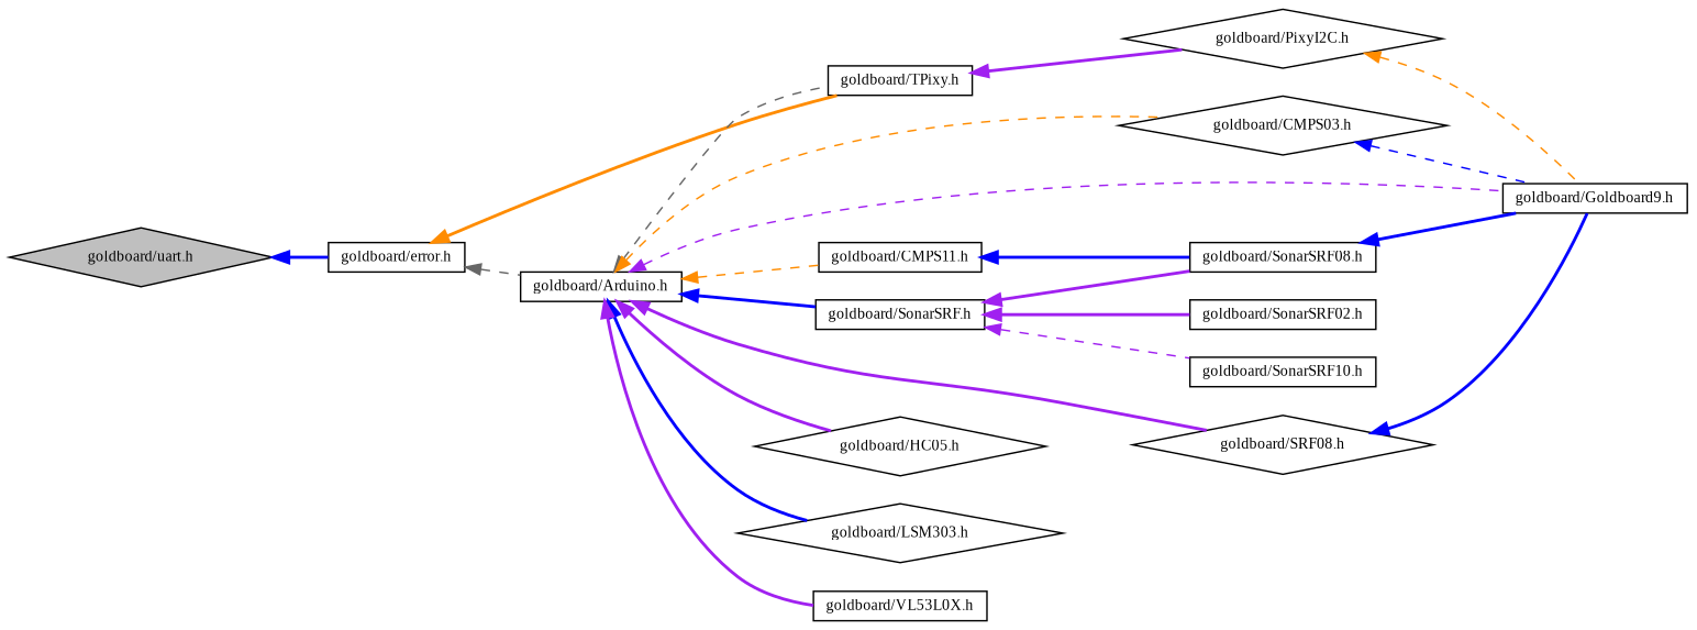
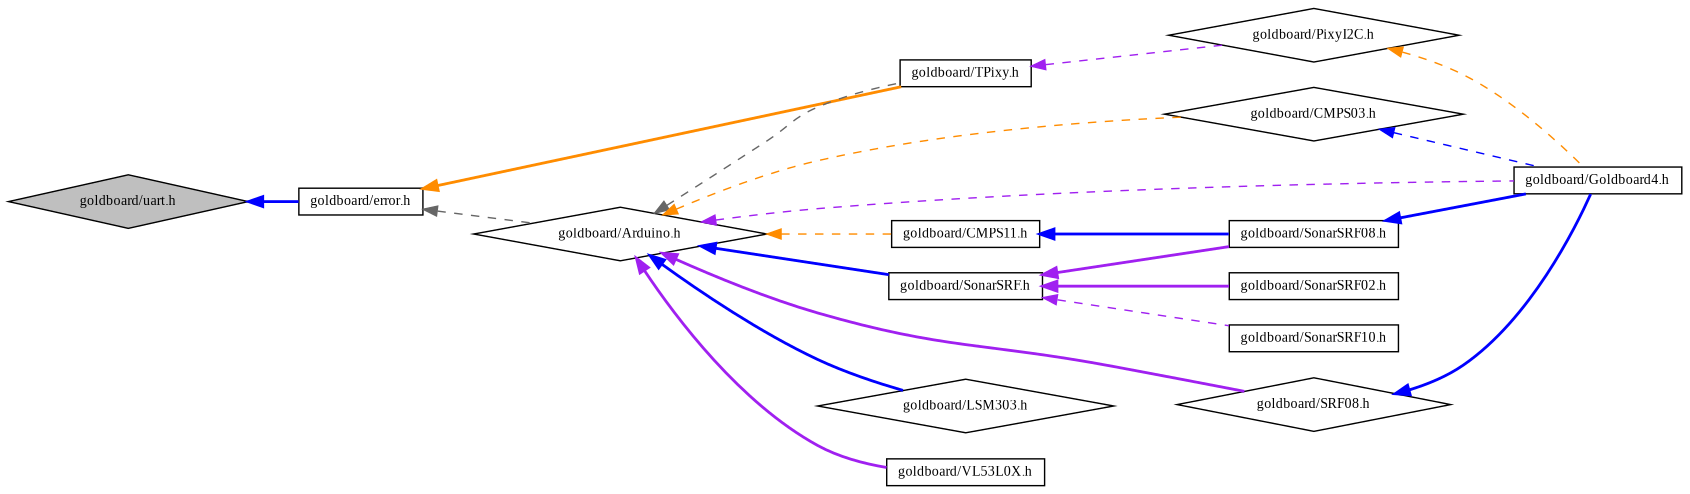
  digraph {
    fontname="Liberation Serif"
    rankdir=LR
    node [color=black fillcolor=white fontname="Liberation Serif" fontsize=10 shape=box style=filled]
    edge [color=purple dir=back fontname="Liberation Serif" fontsize=10 labelfontname=Helvetica labelfontsize=10 style=bold]
    n1 [fillcolor=grey75 fontcolor=black height=0.2 label="goldboard/uart.h" shape=diamond width=0.4]
    n2 [height=0.2 label="goldboard/error.h" width=0.4]
-   n3 [height=0.2 label="goldboard/Arduino.h" width=0.4]
+   n3 [height=0.2 label="goldboard/Arduino.h" shape=diamond width=0.4]
    n4 [height=0.2 label="goldboard/TPixy.h" width=0.4]
    n5 [height=0.2 label="goldboard/CMPS03.h" shape=diamond width=0.4]
-   n6 [height=0.2 label="goldboard/Goldboard9.h" width=0.4]
+   n6 [height=0.2 label="goldboard/Goldboard4.h" width=0.4]
    n7 [height=0.2 label="goldboard/CMPS11.h" width=0.4]
    n8 [height=0.2 label="goldboard/SonarSRF.h" width=0.4]
    n9 [height=0.2 label="goldboard/SRF08.h" shape=diamond width=0.4]
-   n10 [height=0.2 label="goldboard/HC05.h" shape=diamond width=0.4]
    n11 [height=0.2 label="goldboard/LSM303.h" shape=diamond width=0.4]
    n12 [height=0.2 label="goldboard/VL53L0X.h" width=0.4]
    n13 [height=0.2 label="goldboard/PixyI2C.h" shape=diamond width=0.4]
    n14 [height=0.2 label="goldboard/SonarSRF08.h" width=0.4]
    n15 [height=0.2 label="goldboard/SonarSRF02.h" width=0.4]
    n16 [height=0.2 label="goldboard/SonarSRF10.h" width=0.4]
    n1 -> n2 [color=blue]
    n2 -> n3 [color=gray40 style=dashed]
    n2 -> n4 [color=darkorange]
    n3 -> n4 [color=gray40 style=dashed]
    n3 -> n5 [color=darkorange style=dashed]
    n3 -> n6 [style=dashed]
    n3 -> n7 [color=darkorange style=dashed]
    n3 -> n8 [color=blue]
    n3 -> n9
-   n3 -> n10
    n3 -> n11 [color=blue]
    n3 -> n12
-   n4 -> n13
+   n4 -> n13 [style=dashed]
    n5 -> n6 [color=blue style=dashed]
    n7 -> n14 [color=blue]
    n8 -> n14
    n8 -> n15
    n8 -> n16 [style=dashed]
    n9 -> n6 [color=blue]
    n13 -> n6 [color=darkorange style=dashed]
    n14 -> n6 [color=blue]
  }
